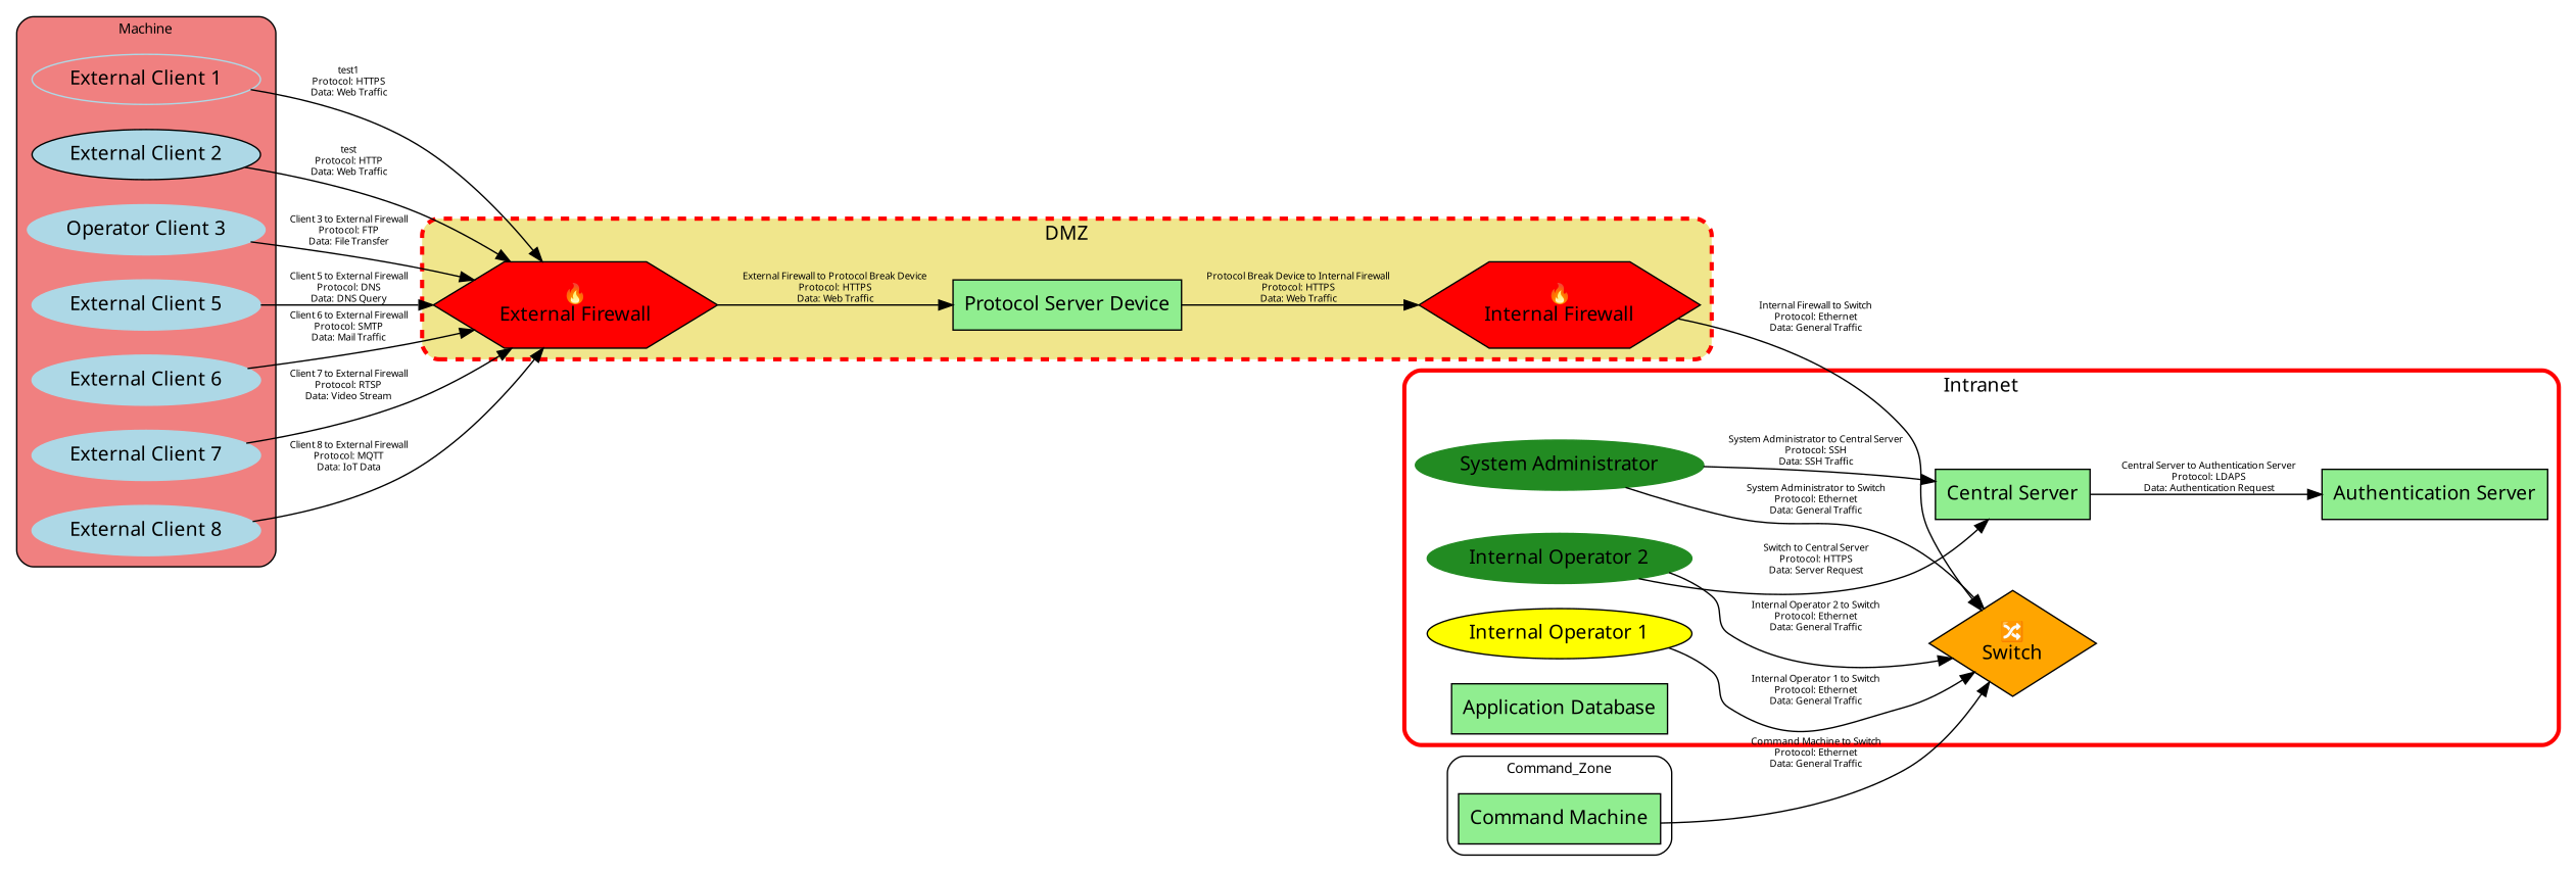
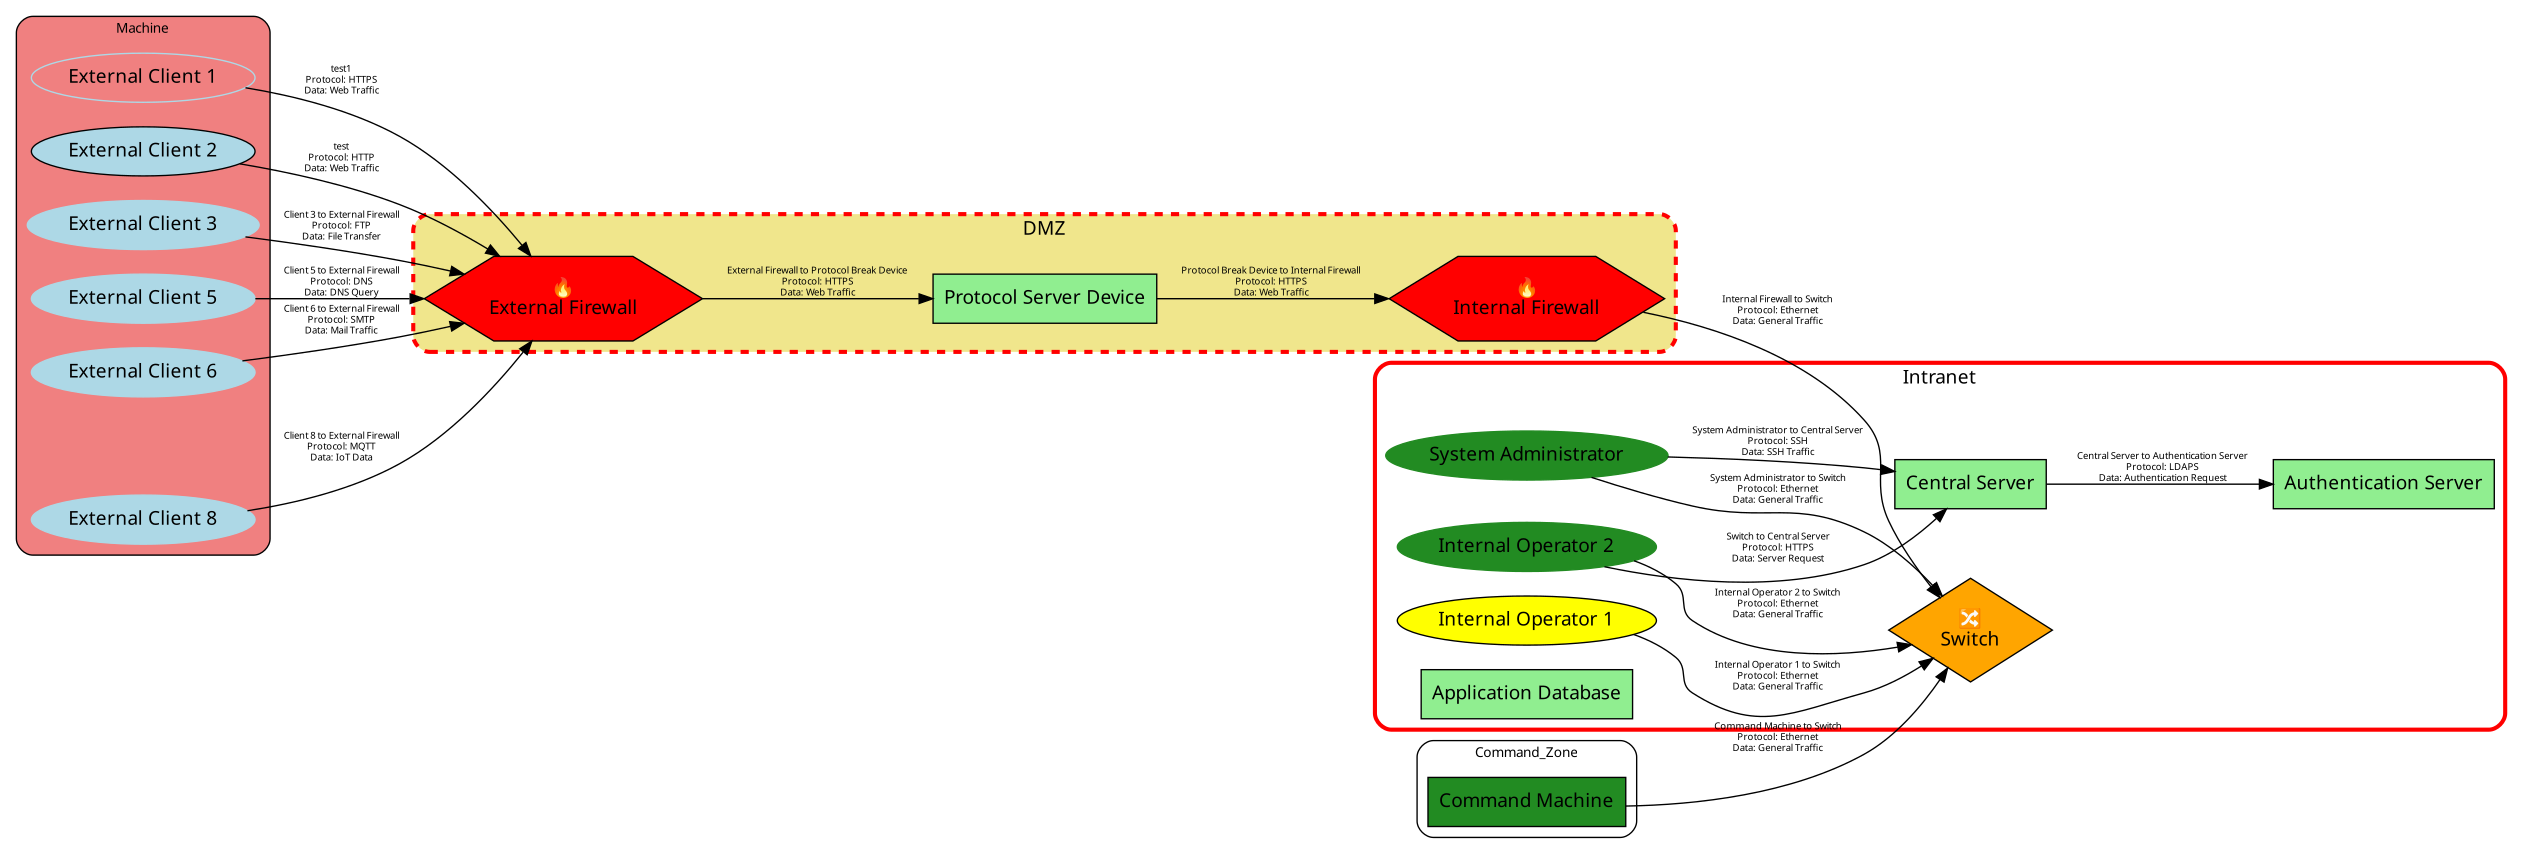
  digraph {
    fontname="Noto Sans"
    rankdir=LR
    node [fillcolor=lightblue fontname="Noto Sans" shape=oval style=filled]
    edge [fontname="Noto Sans" fontsize=7]
    n1 [color=lightblue label="External Client 1" style=""]
    n2 [color=black label="External Client 2"]
-   n3 [color=lightblue label="Operator Client 3"]
+   n3 [color=lightblue label="External Client 3"]
    n4 [color=lightblue label="External Client 5"]
    n5 [color=lightblue label="External Client 6"]
-   n6 [color=lightblue label="External Client 7"]
    n7 [color=lightblue label="External Client 8"]
    n8 [fillcolor=yellow label="Internal Operator 1"]
    n9 [color=forestgreen fillcolor=forestgreen label="Internal Operator 2"]
    n10 [color=forestgreen fillcolor=forestgreen label="System Administrator"]
    n11 [fillcolor=orange label="🔀\nSwitch" shape=diamond]
    n12 [fillcolor=lightgreen label="Central Server" shape=box]
    n13 [fillcolor=lightgreen label="Application Database" shape=box]
    n14 [fillcolor=lightgreen label="Authentication Server" shape=box]
    n15 [fillcolor=red label="🔥\nExternal Firewall" shape=hexagon]
    n16 [fillcolor=lightgreen label="Protocol Server Device" shape=box]
    n17 [fillcolor=red label="🔥\nInternal Firewall" shape=hexagon]
-   n18 [fillcolor=lightgreen label="Command Machine" shape=box]
+   n18 [fillcolor=forestgreen label="Command Machine" shape=box]
    subgraph cluster_1 {
      color=black
      fillcolor=lightcoral
      fontsize=10
      label=Machine
      style="rounded,filled"
      n1
      n2
      n3
      n4
      n5
-     n6
      n7
    }
    subgraph cluster_2 {
      color=red
      label=Intranet
      penwidth=3
      style=rounded
      n8
      n9
      n10
      n11
      n12
      n13
      n14
    }
    subgraph cluster_3 {
      color=red
      fillcolor=khaki
      label=DMZ
      penwidth=3
      style="rounded,filled,dashed"
      n15
      n16
      n17
    }
    subgraph cluster_4 {
      color=black
      fontsize=10
      label=Command_Zone
      style=rounded
      n18
    }
    n1 -> n15 [label="test1\nProtocol: HTTPS\nData: Web Traffic"]
    n2 -> n15 [label="test\nProtocol: HTTP\nData: Web Traffic"]
    n3 -> n15 [label="Client 3 to External Firewall\nProtocol: FTP\nData: File Transfer"]
    n4 -> n15 [label="Client 5 to External Firewall\nProtocol: DNS\nData: DNS Query"]
    n5 -> n15 [label="Client 6 to External Firewall\nProtocol: SMTP\nData: Mail Traffic"]
-   n6 -> n15 [label="Client 7 to External Firewall\nProtocol: RTSP\nData: Video Stream"]
    n7 -> n15 [label="Client 8 to External Firewall\nProtocol: MQTT\nData: IoT Data"]
    n8 -> n11 [label="Internal Operator 1 to Switch\nProtocol: Ethernet\nData: General Traffic"]
    n9 -> n11 [label="Internal Operator 2 to Switch\nProtocol: Ethernet\nData: General Traffic"]
    n9 -> n12 [label="Switch to Central Server\nProtocol: HTTPS\nData: Server Request"]
    n10 -> n11 [label="System Administrator to Switch\nProtocol: Ethernet\nData: General Traffic"]
    n10 -> n12 [label="System Administrator to Central Server\nProtocol: SSH\nData: SSH Traffic"]
    n12 -> n14 [label="Central Server to Authentication Server\nProtocol: LDAPS\nData: Authentication Request"]
    n15 -> n16 [label="External Firewall to Protocol Break Device\nProtocol: HTTPS\nData: Web Traffic"]
    n16 -> n17 [label="Protocol Break Device to Internal Firewall\nProtocol: HTTPS\nData: Web Traffic"]
    n17 -> n11 [label="Internal Firewall to Switch\nProtocol: Ethernet\nData: General Traffic"]
    n18 -> n11 [label="Command Machine to Switch\nProtocol: Ethernet\nData: General Traffic"]
  }
